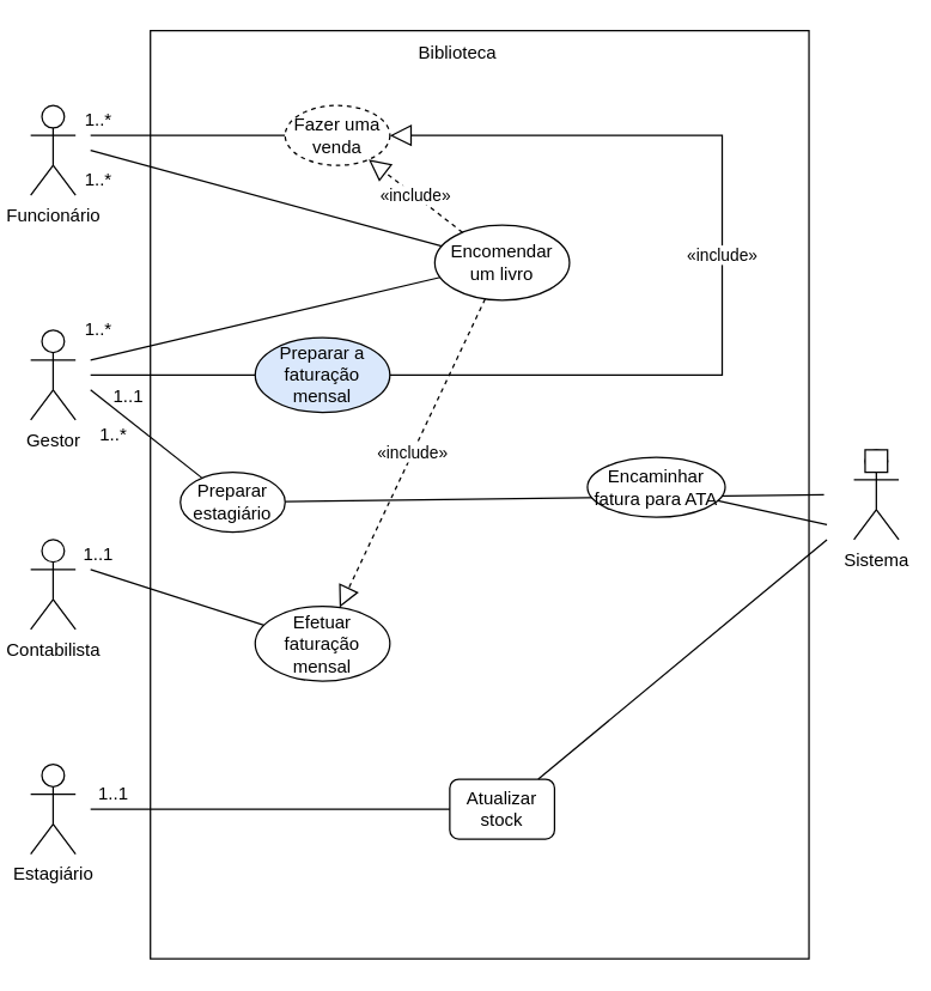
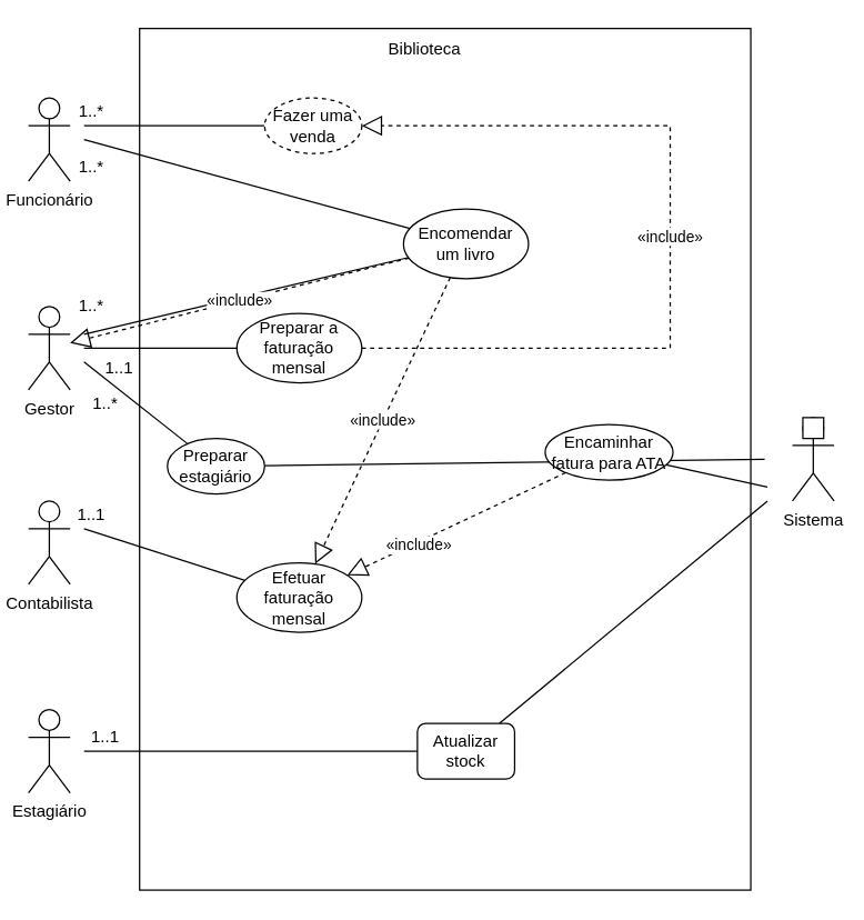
  <mxCell id="0" />
  <mxCell id="1" parent="0" />
  <mxCell id="2" value="" style="rounded=0;whiteSpace=wrap;html=1;" vertex="1" parent="1"><mxGeometry x="100" y="20" width="440" height="620" as="geometry" /></mxCell>
  <mxCell id="3" value="" style="endArrow=none;html=1;rounded=0;" edge="1" parent="1" source="6"><mxGeometry width="50" height="50" relative="1" as="geometry"><mxPoint x="370" y="-60" as="sourcePoint" /><mxPoint x="60" y="90" as="targetPoint" /></mxGeometry></mxCell>
  <mxCell id="4" value="Biblioteca" style="text;html=1;align=center;verticalAlign=middle;resizable=0;points=[];autosize=1;strokeColor=none;fillColor=none;" vertex="1" parent="1"><mxGeometry x="270" y="25" width="70" height="20" as="geometry" /></mxCell>
  <mxCell id="5" value="Funcionário" style="shape=umlActor;verticalLabelPosition=bottom;verticalAlign=top;html=1;outlineConnect=0;" vertex="1" parent="1"><mxGeometry x="20" y="70" width="30" height="60" as="geometry" /></mxCell>
  <mxCell id="6" value="Fazer uma venda" style="ellipse;whiteSpace=wrap;html=1;dashed=1;" vertex="1" parent="1"><mxGeometry x="190" y="70" width="70" height="40" as="geometry" /></mxCell>
  <mxCell id="7" value="Encomendar um livro" style="ellipse;whiteSpace=wrap;html=1;" vertex="1" parent="1"><mxGeometry x="290" y="150" width="90" height="50" as="geometry" /></mxCell>
  <mxCell id="8" value="" style="endArrow=none;html=1;rounded=0;" edge="1" parent="1" source="7"><mxGeometry width="50" height="50" relative="1" as="geometry"><mxPoint x="234.793" y="125.244" as="sourcePoint" /><mxPoint x="60" y="100" as="targetPoint" /></mxGeometry></mxCell>
  <mxCell id="9" value="Gestor" style="shape=umlActor;verticalLabelPosition=bottom;verticalAlign=top;html=1;outlineConnect=0;" vertex="1" parent="1"><mxGeometry x="20" y="220" width="30" height="60" as="geometry" /></mxCell>
  <mxCell id="10" value="" style="endArrow=none;html=1;rounded=0;" edge="1" parent="1" source="22"><mxGeometry width="50" height="50" relative="1" as="geometry"><mxPoint x="152.549" y="213.295" as="sourcePoint" /><mxPoint x="60" y="250" as="targetPoint" /></mxGeometry></mxCell>
  <mxCell id="11" value="" style="endArrow=none;html=1;rounded=0;" edge="1" parent="1" source="7"><mxGeometry width="50" height="50" relative="1" as="geometry"><mxPoint x="390" y="-50" as="sourcePoint" /><mxPoint x="60" y="240" as="targetPoint" /></mxGeometry></mxCell>
  <mxCell id="12" value="Estagiário" style="shape=umlActor;verticalLabelPosition=bottom;verticalAlign=top;html=1;outlineConnect=0;" vertex="1" parent="1"><mxGeometry x="20" y="510" width="30" height="60" as="geometry" /></mxCell>
  <mxCell id="13" value="" style="endArrow=none;html=1;rounded=0;" edge="1" parent="1" source="23"><mxGeometry width="50" height="50" relative="1" as="geometry"><mxPoint x="152.549" y="283.295" as="sourcePoint" /><mxPoint x="60" y="260" as="targetPoint" /></mxGeometry></mxCell>
  <mxCell id="14" value="Atualizar stock" style="whiteSpace=wrap;html=1;rounded=1;" vertex="1" parent="1"><mxGeometry x="300" y="520" width="70" height="40" as="geometry" /></mxCell>
  <mxCell id="15" value="" style="endArrow=none;html=1;rounded=0;" edge="1" parent="1" source="14"><mxGeometry width="50" height="50" relative="1" as="geometry"><mxPoint x="-77.451" y="373.295" as="sourcePoint" /><mxPoint x="60" y="540" as="targetPoint" /></mxGeometry></mxCell>
  <mxCell id="16" value="«include»" style="endArrow=block;dashed=1;endFill=0;endSize=12;html=1;rounded=0;startArrow=none;" edge="1" parent="1" source="7" target="18"><mxGeometry width="160" relative="1" as="geometry"><mxPoint x="130" y="400" as="sourcePoint" /><mxPoint x="602" y="540" as="targetPoint" /></mxGeometry></mxCell>
  <mxCell id="17" value="Contabilista" style="shape=umlActor;verticalLabelPosition=bottom;verticalAlign=top;html=1;outlineConnect=0;" vertex="1" parent="1"><mxGeometry x="20" y="360" width="30" height="60" as="geometry" /></mxCell>
  <mxCell id="18" value="Efetuar faturação mensal" style="ellipse;whiteSpace=wrap;html=1;" vertex="1" parent="1"><mxGeometry x="170" y="404.5" width="90" height="50" as="geometry" /></mxCell>
  <mxCell id="19" value="" style="endArrow=none;html=1;rounded=0;" edge="1" parent="1" source="18"><mxGeometry width="50" height="50" relative="1" as="geometry"><mxPoint x="457.708" y="344.781" as="sourcePoint" /><mxPoint x="60" y="380" as="targetPoint" /></mxGeometry></mxCell>
  <mxCell id="20" value="" style="endArrow=none;html=1;rounded=0;" edge="1" parent="1" source="14"><mxGeometry width="50" height="50" relative="1" as="geometry"><mxPoint x="170" y="450" as="sourcePoint" /><mxPoint x="552" y="360" as="targetPoint" /></mxGeometry></mxCell>
  <mxCell id="21" value="" style="endArrow=none;html=1;rounded=0;" edge="1" parent="1" source="23"><mxGeometry width="50" height="50" relative="1" as="geometry"><mxPoint x="223.835" y="469.352" as="sourcePoint" /><mxPoint x="550" y="330" as="targetPoint" /></mxGeometry></mxCell>
- <mxCell id="22" value="Preparar a faturação mensal" style="ellipse;whiteSpace=wrap;html=1;fillColor=#dae8fc;" vertex="1" parent="1"><mxGeometry x="170" y="225" width="90" height="50" as="geometry" /></mxCell>
+ <mxCell id="22" value="Preparar a faturação mensal" style="ellipse;whiteSpace=wrap;html=1;" vertex="1" parent="1"><mxGeometry x="170" y="225" width="90" height="50" as="geometry" /></mxCell>
  <mxCell id="23" value="Preparar estagiário" style="ellipse;whiteSpace=wrap;html=1;" vertex="1" parent="1"><mxGeometry x="120" y="315" width="70" height="40" as="geometry" /></mxCell>
  <mxCell id="24" value="Sistema" style="shape=umlActor;verticalLabelPosition=bottom;verticalAlign=top;html=1;outlineConnect=0;" vertex="1" parent="1"><mxGeometry x="570" y="300" width="30" height="60" as="geometry" /></mxCell>
  <mxCell id="25" value="" style="whiteSpace=wrap;html=1;aspect=fixed;" vertex="1" parent="1"><mxGeometry x="577.5" y="300" width="15" height="15" as="geometry" /></mxCell>
- <mxCell id="26" value="«include»" style="endArrow=block;dashed=1;endFill=0;endSize=12;html=1;rounded=0;startArrow=none;" edge="1" parent="1" source="7" target="6"><mxGeometry width="160" relative="1" as="geometry"><mxPoint x="274.995" y="454.015" as="sourcePoint" /><mxPoint x="261.787" y="134.003" as="targetPoint" /></mxGeometry></mxCell>
- <mxCell id="27" value="«include»" style="endArrow=block;dashed=0;endFill=0;endSize=12;html=1;rounded=0;startArrow=none;" edge="1" parent="1" source="22" target="6"><mxGeometry width="160" relative="1" as="geometry"><mxPoint x="319.793" y="173.925" as="sourcePoint" /><mxPoint x="254.156" y="116.738" as="targetPoint" /><Array as="points"><mxPoint x="482" y="250" /><mxPoint x="482" y="90" /></Array></mxGeometry></mxCell>
+ <mxCell id="26" value="«include»" style="endArrow=block;dashed=1;endFill=0;endSize=12;html=1;rounded=0;startArrow=none;" edge="1" parent="1" source="7" target="9"><mxGeometry width="160" relative="1" as="geometry"><mxPoint x="274.995" y="454.015" as="sourcePoint" /><mxPoint x="261.787" y="134.003" as="targetPoint" /></mxGeometry></mxCell>
+ <mxCell id="27" value="«include»" style="endArrow=block;dashed=1;endFill=0;endSize=12;html=1;rounded=0;startArrow=none;" edge="1" parent="1" source="22" target="6"><mxGeometry width="160" relative="1" as="geometry"><mxPoint x="319.793" y="173.925" as="sourcePoint" /><mxPoint x="254.156" y="116.738" as="targetPoint" /><Array as="points"><mxPoint x="482" y="250" /><mxPoint x="482" y="90" /></Array></mxGeometry></mxCell>
  <mxCell id="28" value="1..*" style="text;html=1;align=center;verticalAlign=middle;resizable=0;points=[];autosize=1;strokeColor=none;fillColor=none;" vertex="1" parent="1"><mxGeometry x="50" y="70" width="30" height="20" as="geometry" /></mxCell>
  <mxCell id="29" value="1..*" style="text;html=1;align=center;verticalAlign=middle;resizable=0;points=[];autosize=1;strokeColor=none;fillColor=none;" vertex="1" parent="1"><mxGeometry x="50" y="110" width="30" height="20" as="geometry" /></mxCell>
  <mxCell id="30" value="1..1" style="text;html=1;align=center;verticalAlign=middle;resizable=0;points=[];autosize=1;strokeColor=none;fillColor=none;" vertex="1" parent="1"><mxGeometry x="45" y="360" width="40" height="20" as="geometry" /></mxCell>
  <mxCell id="31" value="1..1" style="text;html=1;align=center;verticalAlign=middle;resizable=0;points=[];autosize=1;strokeColor=none;fillColor=none;" vertex="1" parent="1"><mxGeometry x="55" y="520" width="40" height="20" as="geometry" /></mxCell>
  <mxCell id="32" value="1..*" style="text;html=1;align=center;verticalAlign=middle;resizable=0;points=[];autosize=1;strokeColor=none;fillColor=none;" vertex="1" parent="1"><mxGeometry x="50" y="210" width="30" height="20" as="geometry" /></mxCell>
  <mxCell id="33" value="1..*" style="text;html=1;align=center;verticalAlign=middle;resizable=0;points=[];autosize=1;strokeColor=none;fillColor=none;" vertex="1" parent="1"><mxGeometry x="60" y="280" width="30" height="20" as="geometry" /></mxCell>
  <mxCell id="34" value="1..1" style="text;html=1;align=center;verticalAlign=middle;resizable=0;points=[];autosize=1;strokeColor=none;fillColor=none;" vertex="1" parent="1"><mxGeometry x="65" y="255" width="40" height="20" as="geometry" /></mxCell>
  <mxCell id="35" value="Encaminhar fatura para ATA" style="ellipse;whiteSpace=wrap;html=1;" vertex="1" parent="1"><mxGeometry x="392" y="305" width="92" height="40" as="geometry" /></mxCell>
  <mxCell id="36" value="" style="endArrow=none;html=1;rounded=0;" edge="1" parent="1" source="35"><mxGeometry width="50" height="50" relative="1" as="geometry"><mxPoint x="365.657" y="533.855" as="sourcePoint" /><mxPoint x="552" y="350" as="targetPoint" /></mxGeometry></mxCell>
+ <mxCell id="37" value="«include»" style="endArrow=block;dashed=1;endFill=0;endSize=12;html=1;rounded=0;startArrow=none;" edge="1" parent="1" source="35" target="18"><mxGeometry x="0.36" y="2" width="160" relative="1" as="geometry"><mxPoint x="225" y="414.5" as="sourcePoint" /><mxPoint x="-28" y="750" as="targetPoint" /><Array as="points" /><mxPoint as="offset" /></mxGeometry></mxCell>
